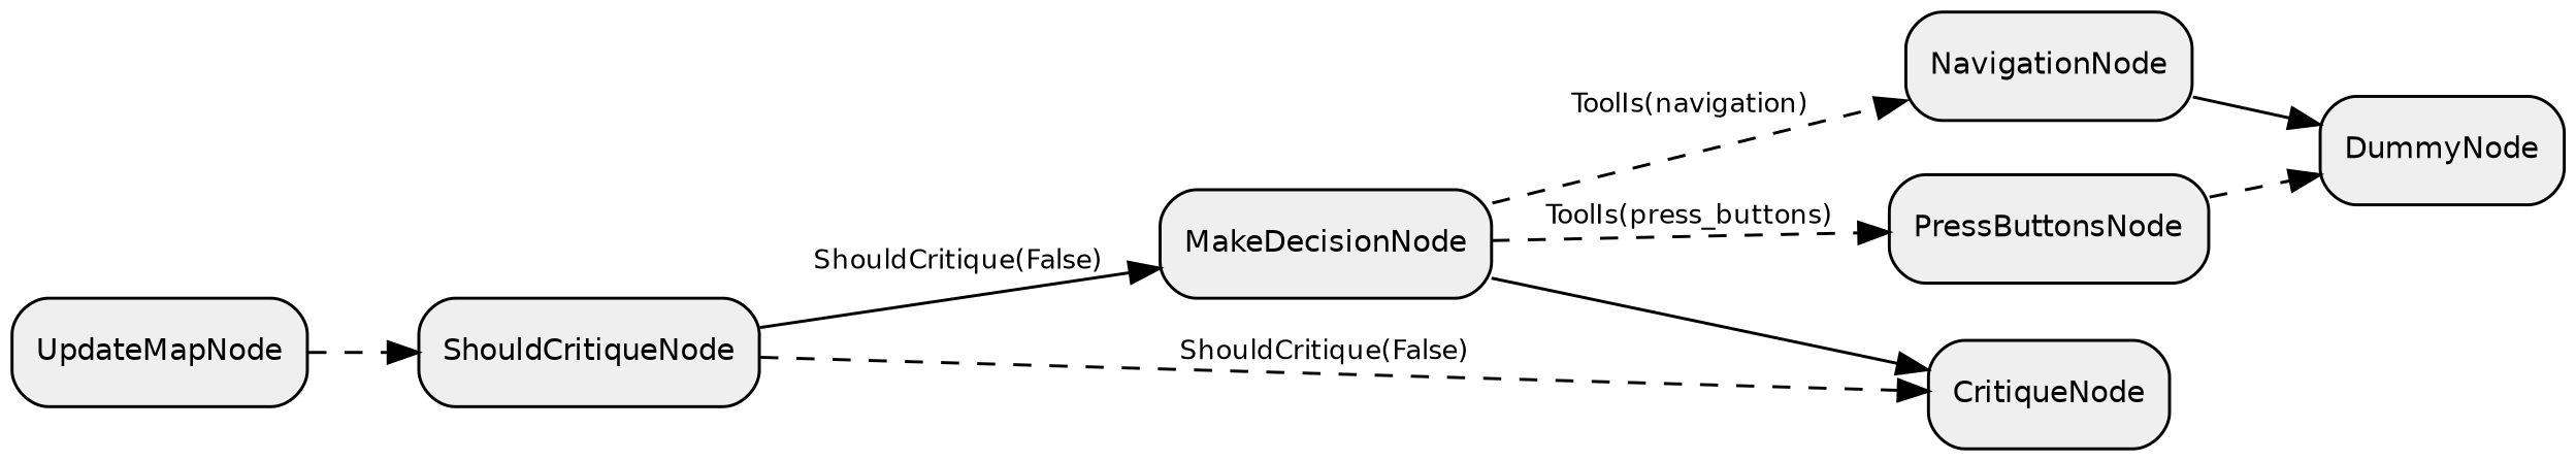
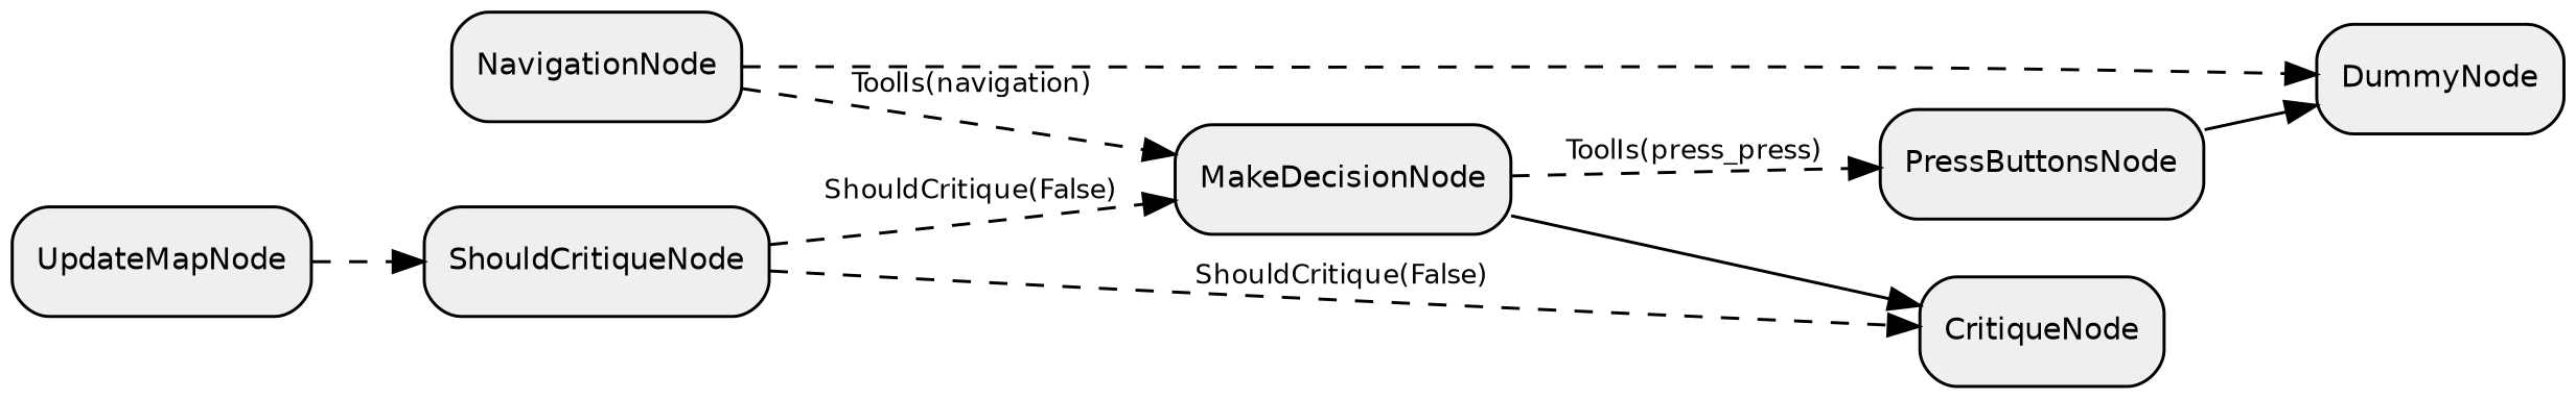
  digraph {
    compound=true
    rankdir=LR
    node [fillcolor="#EFEFEF" fontname=Helvetica fontsize=10 shape=box style="rounded,filled"]
    edge [fontname=Helvetica fontsize=9 style=dashed]
    n1 [label=MakeDecisionNode]
    n2 [label=NavigationNode]
    n3 [label=PressButtonsNode]
    n4 [label=CritiqueNode]
    n5 [label=DummyNode]
    n6 [label=UpdateMapNode]
    n7 [label=ShouldCritiqueNode]
-   n1 -> n2 [label="ToolIs(navigation)"]
-   n1 -> n3 [label="ToolIs(press_buttons)"]
+   n2 -> n1 [label="ToolIs(navigation)"]
+   n1 -> n3 [label="ToolIs(press_press)"]
    n1 -> n4 [style=solid]
-   n2 -> n5 [style=solid]
-   n3 -> n5
+   n2 -> n5
+   n3 -> n5 [style=solid]
    n6 -> n7
-   n7 -> n1 [label="ShouldCritique(False)" style=solid]
+   n7 -> n1 [label="ShouldCritique(False)"]
    n7 -> n4 [label="ShouldCritique(False)"]
  }
